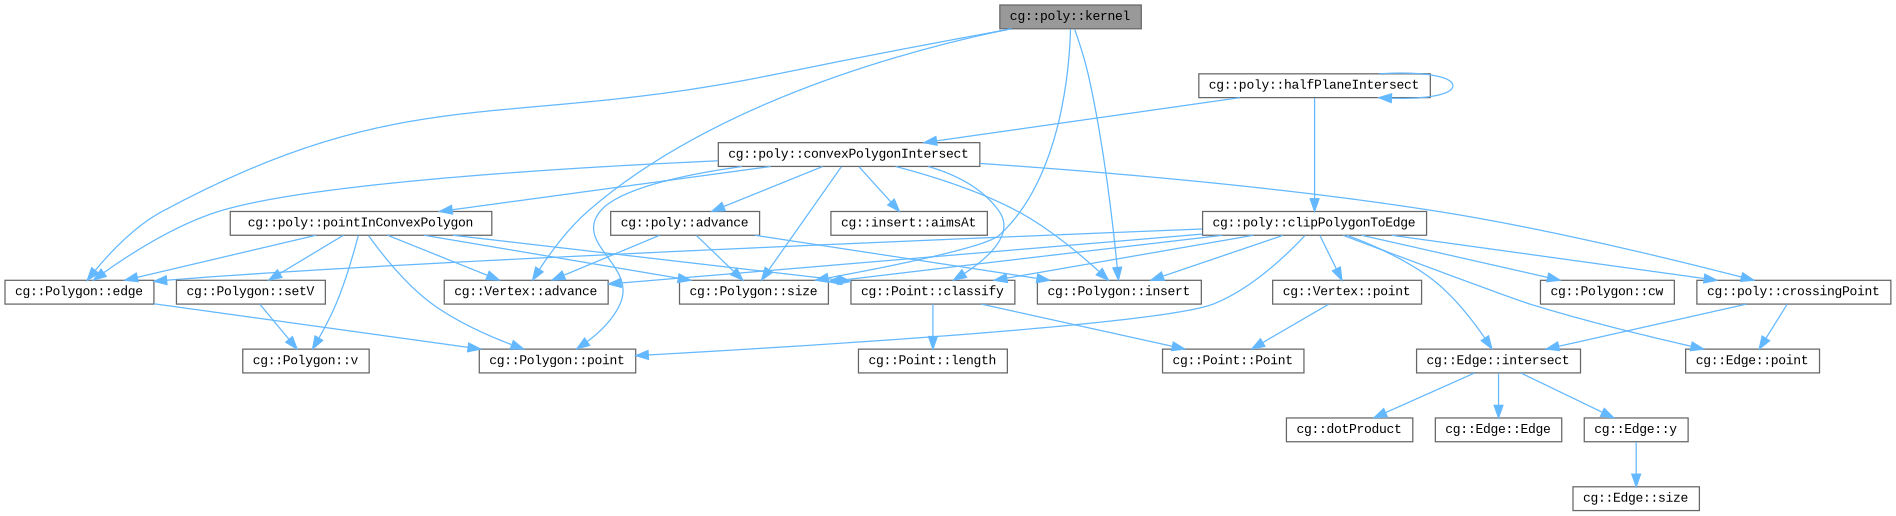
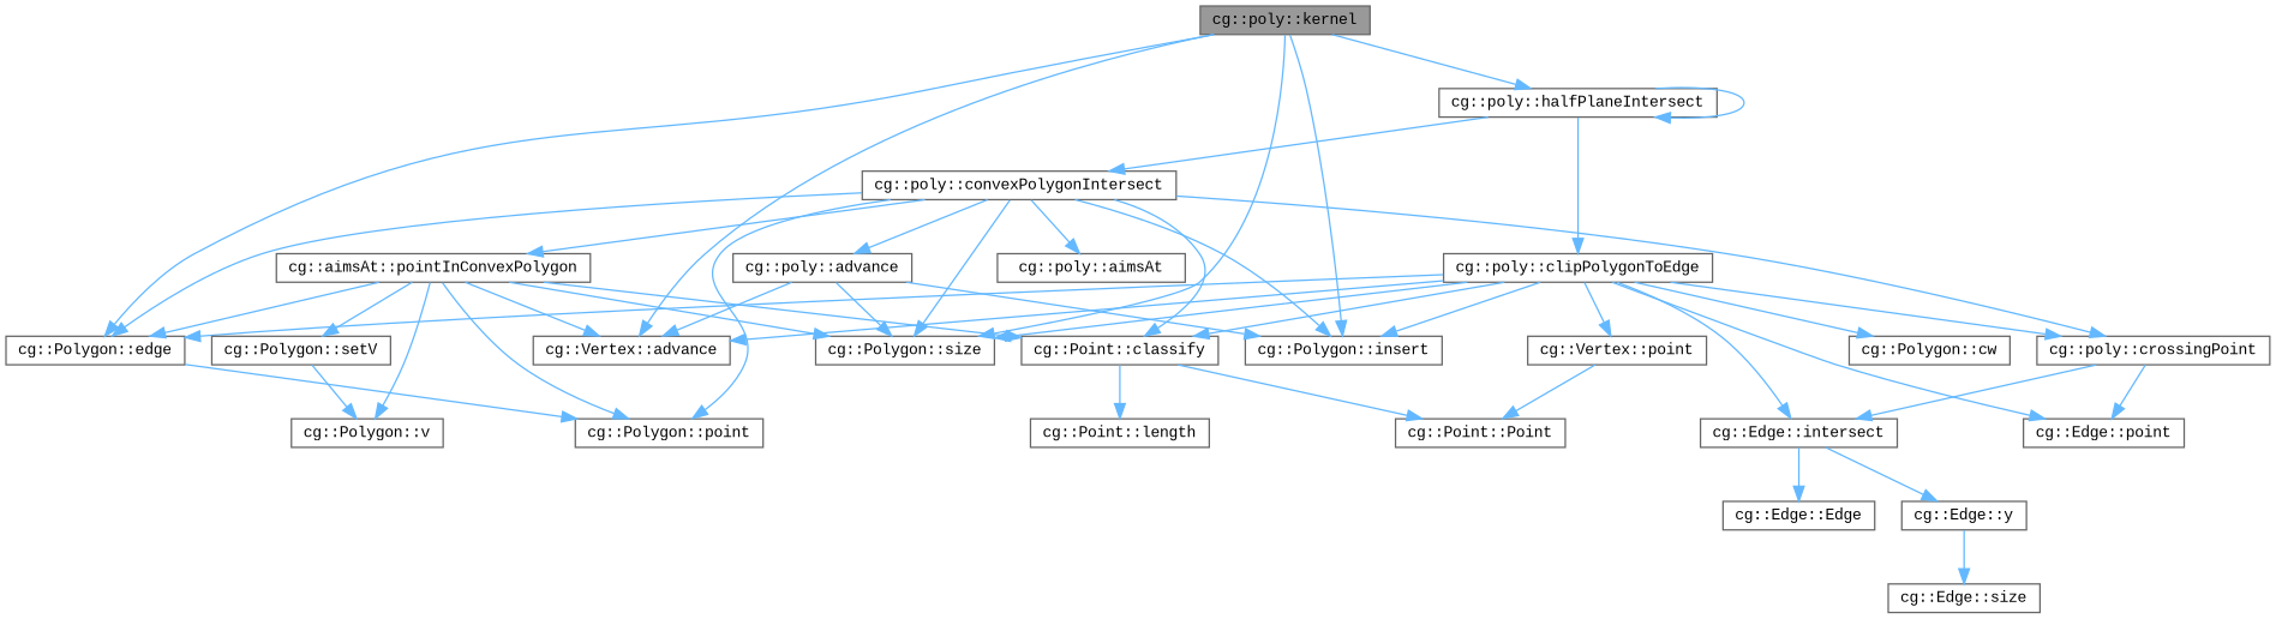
  digraph {
    fontname="Liberation Mono"
    rankdir=TB
    node [color=grey40 fillcolor=white fontname="Liberation Mono" fontsize=10 shape=box style=filled]
    edge [color=steelblue1 fontname="Liberation Mono" fontsize=10 labelfontname=Helvetica labelfontsize=10 style=solid]
    n1 [color=gray40 fillcolor=grey60 fontcolor=black height=0.2 label="cg::poly::kernel" width=0.4]
    n2 [height=0.2 label="cg::Vertex::advance" width=0.4]
    n3 [height=0.2 label="cg::Polygon::edge" width=0.4]
    n4 [height=0.2 label="cg::poly::halfPlaneIntersect" width=0.4]
    n5 [height=0.2 label="cg::Polygon::insert" width=0.4]
    n6 [height=0.2 label="cg::Polygon::size" width=0.4]
    n7 [height=0.2 label="cg::Polygon::point" width=0.4]
    n8 [height=0.2 label="cg::poly::clipPolygonToEdge" width=0.4]
    n9 [height=0.2 label="cg::poly::convexPolygonIntersect" width=0.4]
    n10 [height=0.2 label="cg::Point::classify" width=0.4]
    n11 [height=0.2 label="cg::poly::crossingPoint" width=0.4]
    n12 [height=0.2 label="cg::Edge::intersect" width=0.4]
    n13 [height=0.2 label="cg::Edge::point" width=0.4]
    n14 [height=0.2 label="cg::Polygon::cw" width=0.4]
    n15 [height=0.2 label="cg::Vertex::point" width=0.4]
    n16 [height=0.2 label="cg::poly::advance" width=0.4]
-   n17 [height=0.2 label="cg::insert::aimsAt" width=0.4]
-   n18 [height=0.2 label="cg::poly::pointInConvexPolygon" width=0.4]
+   n17 [height=0.2 label="cg::poly::aimsAt" width=0.4]
+   n18 [height=0.2 label="cg::aimsAt::pointInConvexPolygon" width=0.4]
    n19 [height=0.2 label="cg::Point::length" width=0.4]
    n20 [height=0.2 label="cg::Point::Point" width=0.4]
-   n21 [height=0.2 label="cg::dotProduct" width=0.4]
    n22 [height=0.2 label="cg::Edge::Edge" width=0.4]
    n23 [height=0.2 label="cg::Edge::y" width=0.4]
    n24 [height=0.2 label="cg::Edge::size" width=0.4]
    n25 [height=0.2 label="cg::Polygon::setV" width=0.4]
    n26 [height=0.2 label="cg::Polygon::v" width=0.4]
    n1 -> n2
    n1 -> n3
+   n1 -> n4
    n1 -> n5
    n1 -> n6
    n3 -> n7
    n4 -> n4
    n4 -> n8
    n4 -> n9
    n8 -> n2
    n8 -> n3
    n8 -> n5
    n8 -> n6
-   n8 -> n7
    n8 -> n10
    n8 -> n11
    n8 -> n12
    n8 -> n13
    n8 -> n14
    n8 -> n15
    n9 -> n3
    n9 -> n5
    n9 -> n6
    n9 -> n7
    n9 -> n10
    n9 -> n11
    n9 -> n16
    n9 -> n17
    n9 -> n18
    n10 -> n19
    n10 -> n20
    n11 -> n12
    n11 -> n13
-   n12 -> n21
    n12 -> n22
    n12 -> n23
    n15 -> n20
    n16 -> n2
    n16 -> n5
    n16 -> n6
    n18 -> n2
    n18 -> n3
    n18 -> n6
    n18 -> n7
    n18 -> n10
    n18 -> n25
    n18 -> n26
    n23 -> n24
    n25 -> n26
  }
